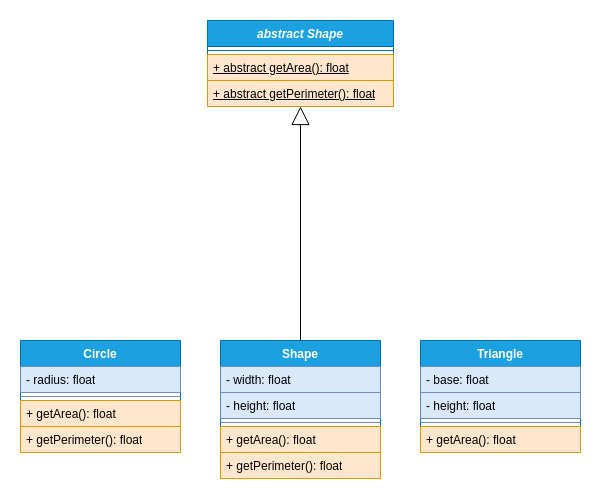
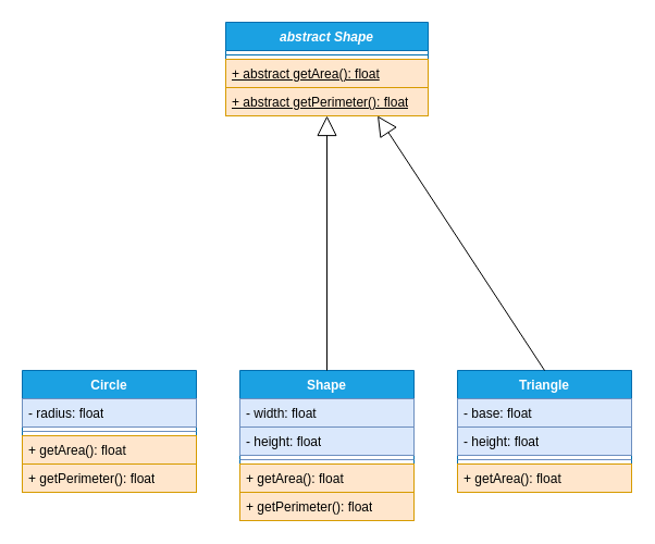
  <mxCell id="0" />
  <mxCell id="1" parent="0" />
  <mxCell id="2" value="&lt;i&gt;abstract Shape&lt;/i&gt;" style="swimlane;fontStyle=1;align=center;verticalAlign=top;childLayout=stackLayout;horizontal=1;startSize=26;horizontalStack=0;resizeParent=1;resizeParentMax=0;resizeLast=0;collapsible=1;marginBottom=0;whiteSpace=wrap;html=1;fillColor=#1ba1e2;fontColor=#ffffff;strokeColor=#006EAF;" vertex="1" parent="1"><mxGeometry x="207" y="20" width="186" height="86" as="geometry" /></mxCell>
  <mxCell id="3" value="" style="line;strokeWidth=1;fillColor=none;align=left;verticalAlign=middle;spacingTop=-1;spacingLeft=3;spacingRight=3;rotatable=0;labelPosition=right;points=[];portConstraint=eastwest;strokeColor=inherit;" vertex="1" parent="2"><mxGeometry y="26" width="186" height="8" as="geometry" /></mxCell>
  <mxCell id="4" value="&lt;u&gt;+ abstract getArea(): float&lt;/u&gt;" style="text;strokeColor=#d79b00;fillColor=#ffe6cc;align=left;verticalAlign=top;spacingLeft=4;spacingRight=4;overflow=hidden;rotatable=0;points=[[0,0.5],[1,0.5]];portConstraint=eastwest;whiteSpace=wrap;html=1;" vertex="1" parent="2"><mxGeometry y="34" width="186" height="26" as="geometry" /></mxCell>
  <mxCell id="5" value="&lt;u&gt;+ abstract getPerimeter(): float&lt;/u&gt;" style="text;strokeColor=#d79b00;fillColor=#ffe6cc;align=left;verticalAlign=top;spacingLeft=4;spacingRight=4;overflow=hidden;rotatable=0;points=[[0,0.5],[1,0.5]];portConstraint=eastwest;whiteSpace=wrap;html=1;" vertex="1" parent="2"><mxGeometry y="60" width="186" height="26" as="geometry" /></mxCell>
  <mxCell id="6" value="Circle" style="swimlane;fontStyle=1;align=center;verticalAlign=top;childLayout=stackLayout;horizontal=1;startSize=26;horizontalStack=0;resizeParent=1;resizeParentMax=0;resizeLast=0;collapsible=1;marginBottom=0;whiteSpace=wrap;html=1;fillColor=#1ba1e2;fontColor=#ffffff;strokeColor=#006EAF;" vertex="1" parent="1"><mxGeometry x="20" y="340" width="160" height="112" as="geometry" /></mxCell>
  <mxCell id="7" value="- radius: float" style="text;strokeColor=#6c8ebf;fillColor=#dae8fc;align=left;verticalAlign=top;spacingLeft=4;spacingRight=4;overflow=hidden;rotatable=0;points=[[0,0.5],[1,0.5]];portConstraint=eastwest;whiteSpace=wrap;html=1;" vertex="1" parent="6"><mxGeometry y="26" width="160" height="26" as="geometry" /></mxCell>
  <mxCell id="8" value="" style="line;strokeWidth=1;fillColor=#dae8fc;align=left;verticalAlign=middle;spacingTop=-1;spacingLeft=3;spacingRight=3;rotatable=0;labelPosition=right;points=[];portConstraint=eastwest;strokeColor=#6c8ebf;" vertex="1" parent="6"><mxGeometry y="52" width="160" height="8" as="geometry" /></mxCell>
  <mxCell id="9" value="+ getArea(): float" style="text;strokeColor=#d79b00;fillColor=#ffe6cc;align=left;verticalAlign=top;spacingLeft=4;spacingRight=4;overflow=hidden;rotatable=0;points=[[0,0.5],[1,0.5]];portConstraint=eastwest;whiteSpace=wrap;html=1;" vertex="1" parent="6"><mxGeometry y="60" width="160" height="26" as="geometry" /></mxCell>
  <mxCell id="10" value="+ getPerimeter(): float" style="text;strokeColor=#d79b00;fillColor=#ffe6cc;align=left;verticalAlign=top;spacingLeft=4;spacingRight=4;overflow=hidden;rotatable=0;points=[[0,0.5],[1,0.5]];portConstraint=eastwest;whiteSpace=wrap;html=1;" vertex="1" parent="6"><mxGeometry y="86" width="160" height="26" as="geometry" /></mxCell>
  <mxCell id="11" value="Shape" style="swimlane;fontStyle=1;align=center;verticalAlign=top;childLayout=stackLayout;horizontal=1;startSize=26;horizontalStack=0;resizeParent=1;resizeParentMax=0;resizeLast=0;collapsible=1;marginBottom=0;whiteSpace=wrap;html=1;fillColor=#1ba1e2;fontColor=#ffffff;strokeColor=#006EAF;" vertex="1" parent="1"><mxGeometry x="220" y="340" width="160" height="138" as="geometry" /></mxCell>
  <mxCell id="12" value="- width: float" style="text;strokeColor=#6c8ebf;fillColor=#dae8fc;align=left;verticalAlign=top;spacingLeft=4;spacingRight=4;overflow=hidden;rotatable=0;points=[[0,0.5],[1,0.5]];portConstraint=eastwest;whiteSpace=wrap;html=1;" vertex="1" parent="11"><mxGeometry y="26" width="160" height="26" as="geometry" /></mxCell>
  <mxCell id="13" value="- height: float" style="text;strokeColor=#6c8ebf;fillColor=#dae8fc;align=left;verticalAlign=top;spacingLeft=4;spacingRight=4;overflow=hidden;rotatable=0;points=[[0,0.5],[1,0.5]];portConstraint=eastwest;whiteSpace=wrap;html=1;" vertex="1" parent="11"><mxGeometry y="52" width="160" height="26" as="geometry" /></mxCell>
  <mxCell id="14" value="" style="line;strokeWidth=1;fillColor=#dae8fc;align=left;verticalAlign=middle;spacingTop=-1;spacingLeft=3;spacingRight=3;rotatable=0;labelPosition=right;points=[];portConstraint=eastwest;strokeColor=#6c8ebf;" vertex="1" parent="11"><mxGeometry y="78" width="160" height="8" as="geometry" /></mxCell>
  <mxCell id="15" value="+ getArea(): float" style="text;strokeColor=#d79b00;fillColor=#ffe6cc;align=left;verticalAlign=top;spacingLeft=4;spacingRight=4;overflow=hidden;rotatable=0;points=[[0,0.5],[1,0.5]];portConstraint=eastwest;whiteSpace=wrap;html=1;" vertex="1" parent="11"><mxGeometry y="86" width="160" height="26" as="geometry" /></mxCell>
  <mxCell id="16" value="+ getPerimeter(): float" style="text;strokeColor=#d79b00;fillColor=#ffe6cc;align=left;verticalAlign=top;spacingLeft=4;spacingRight=4;overflow=hidden;rotatable=0;points=[[0,0.5],[1,0.5]];portConstraint=eastwest;whiteSpace=wrap;html=1;" vertex="1" parent="11"><mxGeometry y="112" width="160" height="26" as="geometry" /></mxCell>
  <mxCell id="17" value="Triangle" style="swimlane;fontStyle=1;align=center;verticalAlign=top;childLayout=stackLayout;horizontal=1;startSize=26;horizontalStack=0;resizeParent=1;resizeParentMax=0;resizeLast=0;collapsible=1;marginBottom=0;whiteSpace=wrap;html=1;fillColor=#1ba1e2;fontColor=#ffffff;strokeColor=#006EAF;" vertex="1" parent="1"><mxGeometry x="420" y="340" width="160" height="112" as="geometry" /></mxCell>
  <mxCell id="18" value="- base: float" style="text;strokeColor=#6c8ebf;fillColor=#dae8fc;align=left;verticalAlign=top;spacingLeft=4;spacingRight=4;overflow=hidden;rotatable=0;points=[[0,0.5],[1,0.5]];portConstraint=eastwest;whiteSpace=wrap;html=1;" vertex="1" parent="17"><mxGeometry y="26" width="160" height="26" as="geometry" /></mxCell>
  <mxCell id="19" value="- height: float" style="text;strokeColor=#6c8ebf;fillColor=#dae8fc;align=left;verticalAlign=top;spacingLeft=4;spacingRight=4;overflow=hidden;rotatable=0;points=[[0,0.5],[1,0.5]];portConstraint=eastwest;whiteSpace=wrap;html=1;" vertex="1" parent="17"><mxGeometry y="52" width="160" height="26" as="geometry" /></mxCell>
  <mxCell id="20" value="" style="line;strokeWidth=1;fillColor=#dae8fc;align=left;verticalAlign=middle;spacingTop=-1;spacingLeft=3;spacingRight=3;rotatable=0;labelPosition=right;points=[];portConstraint=eastwest;strokeColor=#6c8ebf;" vertex="1" parent="17"><mxGeometry y="78" width="160" height="8" as="geometry" /></mxCell>
  <mxCell id="21" value="+ getArea(): float" style="text;strokeColor=#d79b00;fillColor=#ffe6cc;align=left;verticalAlign=top;spacingLeft=4;spacingRight=4;overflow=hidden;rotatable=0;points=[[0,0.5],[1,0.5]];portConstraint=eastwest;whiteSpace=wrap;html=1;" vertex="1" parent="17"><mxGeometry y="86" width="160" height="26" as="geometry" /></mxCell>
+ <mxCell id="22" value="" style="endArrow=block;endSize=16;endFill=0;html=1;rounded=0;exitX=0.5;exitY=0;exitDx=0;exitDy=0;entryX=0.75;entryY=1;entryDx=0;entryDy=0;" edge="1" parent="1" source="17" target="2"><mxGeometry width="160" relative="1" as="geometry"><mxPoint x="146" y="504" as="sourcePoint" /><mxPoint x="300" y="270" as="targetPoint" /></mxGeometry></mxCell>
  <mxCell id="23" value="" style="endArrow=block;endSize=16;endFill=0;html=1;rounded=0;exitX=0.5;exitY=0;exitDx=0;exitDy=0;entryX=0.5;entryY=1;entryDx=0;entryDy=0;" edge="1" parent="1" source="11" target="2"><mxGeometry width="160" relative="1" as="geometry"><mxPoint x="286" y="524" as="sourcePoint" /><mxPoint x="306" y="150" as="targetPoint" /></mxGeometry></mxCell>
